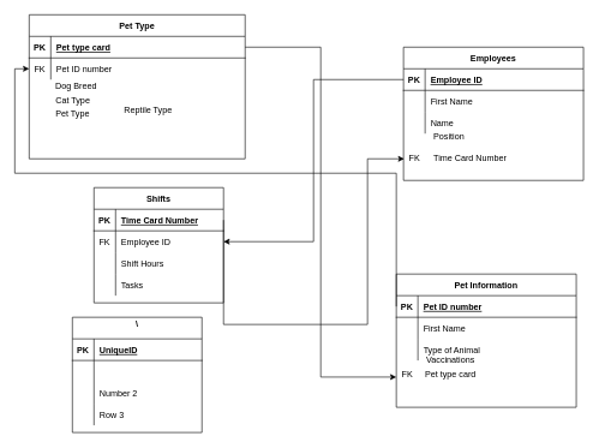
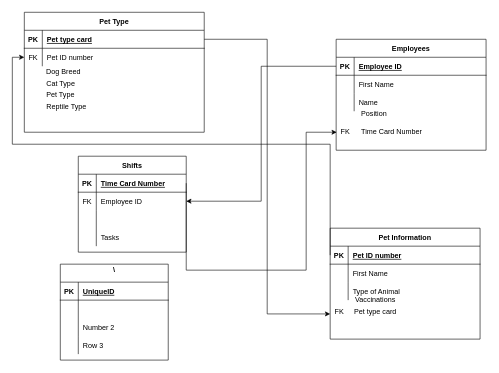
  <mxCell id="0" />
  <mxCell id="1" parent="0" />
  <mxCell id="2" value="Pet Information" style="shape=table;startSize=30;container=1;collapsible=1;childLayout=tableLayout;fixedRows=1;rowLines=0;fontStyle=1;align=center;resizeLast=1;" parent="1" vertex="1"><mxGeometry x="550" y="380" width="250" height="185" as="geometry" /></mxCell>
  <mxCell id="3" value="" style="shape=partialRectangle;collapsible=0;dropTarget=0;pointerEvents=0;fillColor=none;points=[[0,0.5],[1,0.5]];portConstraint=eastwest;top=0;left=0;right=0;bottom=1;" vertex="1" parent="2"><mxGeometry y="30" width="250" height="30" as="geometry" /></mxCell>
  <mxCell id="4" value="PK" style="shape=partialRectangle;overflow=hidden;connectable=0;fillColor=none;top=0;left=0;bottom=0;right=0;fontStyle=1;" vertex="1" parent="3"><mxGeometry width="30" height="30" as="geometry" /></mxCell>
  <mxCell id="5" value="Pet ID number" style="shape=partialRectangle;overflow=hidden;connectable=0;fillColor=none;top=0;left=0;bottom=0;right=0;align=left;spacingLeft=6;fontStyle=5;" vertex="1" parent="3"><mxGeometry x="30" width="220" height="30" as="geometry" /></mxCell>
  <mxCell id="6" value="" style="shape=partialRectangle;collapsible=0;dropTarget=0;pointerEvents=0;fillColor=none;points=[[0,0.5],[1,0.5]];portConstraint=eastwest;top=0;left=0;right=0;bottom=0;" parent="2" vertex="1"><mxGeometry y="60" width="250" height="30" as="geometry" /></mxCell>
  <mxCell id="7" value="" style="shape=partialRectangle;overflow=hidden;connectable=0;fillColor=none;top=0;left=0;bottom=0;right=0;" parent="6" vertex="1"><mxGeometry width="30" height="30" as="geometry" /></mxCell>
  <mxCell id="8" value="First Name" style="shape=partialRectangle;overflow=hidden;connectable=0;fillColor=none;top=0;left=0;bottom=0;right=0;align=left;spacingLeft=6;" parent="6" vertex="1"><mxGeometry x="30" width="220" height="30" as="geometry" /></mxCell>
  <mxCell id="9" value="" style="shape=partialRectangle;collapsible=0;dropTarget=0;pointerEvents=0;fillColor=none;points=[[0,0.5],[1,0.5]];portConstraint=eastwest;top=0;left=0;right=0;bottom=0;" parent="2" vertex="1"><mxGeometry y="90" width="250" height="30" as="geometry" /></mxCell>
  <mxCell id="10" value="" style="shape=partialRectangle;overflow=hidden;connectable=0;fillColor=none;top=0;left=0;bottom=0;right=0;" parent="9" vertex="1"><mxGeometry width="30" height="30" as="geometry" /></mxCell>
  <mxCell id="11" value="Type of Animal" style="shape=partialRectangle;overflow=hidden;connectable=0;fillColor=none;top=0;left=0;bottom=0;right=0;align=left;spacingLeft=6;" parent="9" vertex="1"><mxGeometry x="30" width="220" height="30" as="geometry" /></mxCell>
  <mxCell id="12" value="Pet Type" style="shape=table;startSize=30;container=1;collapsible=1;childLayout=tableLayout;fixedRows=1;rowLines=0;fontStyle=1;align=center;resizeLast=1;" parent="1" vertex="1"><mxGeometry x="40" y="20" width="300" height="200" as="geometry" /></mxCell>
  <mxCell id="13" value="" style="shape=partialRectangle;collapsible=0;dropTarget=0;pointerEvents=0;fillColor=none;points=[[0,0.5],[1,0.5]];portConstraint=eastwest;top=0;left=0;right=0;bottom=1;" parent="12" vertex="1"><mxGeometry y="30" width="300" height="30" as="geometry" /></mxCell>
  <mxCell id="14" value="PK" style="shape=partialRectangle;overflow=hidden;connectable=0;fillColor=none;top=0;left=0;bottom=0;right=0;fontStyle=1;" parent="13" vertex="1"><mxGeometry width="30" height="30" as="geometry" /></mxCell>
  <mxCell id="15" value="Pet type card" style="shape=partialRectangle;overflow=hidden;connectable=0;fillColor=none;top=0;left=0;bottom=0;right=0;align=left;spacingLeft=6;fontStyle=5;" parent="13" vertex="1"><mxGeometry x="30" width="270" height="30" as="geometry" /></mxCell>
  <mxCell id="16" value="" style="shape=partialRectangle;collapsible=0;dropTarget=0;pointerEvents=0;fillColor=none;points=[[0,0.5],[1,0.5]];portConstraint=eastwest;top=0;left=0;right=0;bottom=0;" parent="12" vertex="1"><mxGeometry y="60" width="300" height="30" as="geometry" /></mxCell>
  <mxCell id="17" value="FK" style="shape=partialRectangle;overflow=hidden;connectable=0;fillColor=none;top=0;left=0;bottom=0;right=0;" parent="16" vertex="1"><mxGeometry width="30" height="30" as="geometry" /></mxCell>
  <mxCell id="18" value="Pet ID number" style="shape=partialRectangle;overflow=hidden;connectable=0;fillColor=none;top=0;left=0;bottom=0;right=0;align=left;spacingLeft=6;" parent="16" vertex="1"><mxGeometry x="30" width="270" height="30" as="geometry" /></mxCell>
  <mxCell id="19" value="Dog Breed" style="text;html=1;align=center;verticalAlign=middle;resizable=0;points=[];autosize=1;" vertex="1" parent="1"><mxGeometry x="70" y="110" width="70" height="20" as="geometry" /></mxCell>
  <mxCell id="20" value="Employees" style="shape=table;startSize=30;container=1;collapsible=1;childLayout=tableLayout;fixedRows=1;rowLines=0;fontStyle=1;align=center;resizeLast=1;" parent="1" vertex="1"><mxGeometry x="560" y="65" width="250" height="185" as="geometry" /></mxCell>
  <mxCell id="21" value="" style="shape=partialRectangle;collapsible=0;dropTarget=0;pointerEvents=0;fillColor=none;points=[[0,0.5],[1,0.5]];portConstraint=eastwest;top=0;left=0;right=0;bottom=1;" parent="20" vertex="1"><mxGeometry y="30" width="250" height="30" as="geometry" /></mxCell>
  <mxCell id="22" value="PK" style="shape=partialRectangle;overflow=hidden;connectable=0;fillColor=none;top=0;left=0;bottom=0;right=0;fontStyle=1;" parent="21" vertex="1"><mxGeometry width="30" height="30" as="geometry" /></mxCell>
  <mxCell id="23" value="Employee ID" style="shape=partialRectangle;overflow=hidden;connectable=0;fillColor=none;top=0;left=0;bottom=0;right=0;align=left;spacingLeft=6;fontStyle=5;" parent="21" vertex="1"><mxGeometry x="30" width="220" height="30" as="geometry" /></mxCell>
  <mxCell id="24" value="" style="shape=partialRectangle;collapsible=0;dropTarget=0;pointerEvents=0;fillColor=none;points=[[0,0.5],[1,0.5]];portConstraint=eastwest;top=0;left=0;right=0;bottom=0;" parent="20" vertex="1"><mxGeometry y="60" width="250" height="30" as="geometry" /></mxCell>
  <mxCell id="25" value="" style="shape=partialRectangle;overflow=hidden;connectable=0;fillColor=none;top=0;left=0;bottom=0;right=0;" parent="24" vertex="1"><mxGeometry width="30" height="30" as="geometry" /></mxCell>
  <mxCell id="26" value="First Name" style="shape=partialRectangle;overflow=hidden;connectable=0;fillColor=none;top=0;left=0;bottom=0;right=0;align=left;spacingLeft=6;" parent="24" vertex="1"><mxGeometry x="30" width="220" height="30" as="geometry" /></mxCell>
  <mxCell id="27" value="" style="shape=partialRectangle;collapsible=0;dropTarget=0;pointerEvents=0;fillColor=none;points=[[0,0.5],[1,0.5]];portConstraint=eastwest;top=0;left=0;right=0;bottom=0;" parent="20" vertex="1"><mxGeometry y="90" width="250" height="30" as="geometry" /></mxCell>
  <mxCell id="28" value="" style="shape=partialRectangle;overflow=hidden;connectable=0;fillColor=none;top=0;left=0;bottom=0;right=0;" parent="27" vertex="1"><mxGeometry width="30" height="30" as="geometry" /></mxCell>
  <mxCell id="29" value="Name" style="shape=partialRectangle;overflow=hidden;connectable=0;fillColor=none;top=0;left=0;bottom=0;right=0;align=left;spacingLeft=6;" parent="27" vertex="1"><mxGeometry x="30" width="220" height="30" as="geometry" /></mxCell>
  <mxCell id="30" value="Vaccinations" style="text;html=1;align=left;verticalAlign=middle;resizable=0;points=[];autosize=1;" vertex="1" parent="1"><mxGeometry x="590" y="490" width="80" height="20" as="geometry" /></mxCell>
  <mxCell id="31" value="Position" style="text;html=1;align=left;verticalAlign=middle;resizable=0;points=[];autosize=1;" vertex="1" parent="1"><mxGeometry x="600" y="180" width="60" height="20" as="geometry" /></mxCell>
  <mxCell id="32" value="Time Card Number" style="text;html=1;align=left;verticalAlign=middle;resizable=0;points=[];autosize=1;" vertex="1" parent="1"><mxGeometry x="600" y="210" width="120" height="20" as="geometry" /></mxCell>
  <mxCell id="33" value="FK" style="text;html=1;align=center;verticalAlign=middle;resizable=0;points=[];autosize=1;" vertex="1" parent="1"><mxGeometry x="560" y="210" width="30" height="20" as="geometry" /></mxCell>
  <mxCell id="34" style="edgeStyle=orthogonalEdgeStyle;rounded=0;orthogonalLoop=1;jettySize=auto;html=1;exitX=1;exitY=0.5;exitDx=0;exitDy=0;entryX=0.033;entryY=0.5;entryDx=0;entryDy=0;entryPerimeter=0;" edge="1" parent="1" source="44" target="33"><mxGeometry relative="1" as="geometry"><Array as="points"><mxPoint x="510" y="450" /><mxPoint x="510" y="220" /></Array></mxGeometry></mxCell>
  <mxCell id="35" style="edgeStyle=orthogonalEdgeStyle;rounded=0;orthogonalLoop=1;jettySize=auto;html=1;exitX=0;exitY=0.5;exitDx=0;exitDy=0;entryX=0;entryY=0.5;entryDx=0;entryDy=0;" edge="1" parent="1" source="3" target="16"><mxGeometry relative="1" as="geometry"><mxPoint x="20" y="140" as="targetPoint" /><Array as="points"><mxPoint x="550" y="240" /><mxPoint x="20" y="240" /><mxPoint x="20" y="95" /></Array></mxGeometry></mxCell>
  <mxCell id="36" style="edgeStyle=orthogonalEdgeStyle;rounded=0;orthogonalLoop=1;jettySize=auto;html=1;exitX=0;exitY=0.5;exitDx=0;exitDy=0;entryX=1;entryY=0.5;entryDx=0;entryDy=0;" edge="1" parent="1" source="21" target="47"><mxGeometry relative="1" as="geometry" /></mxCell>
  <mxCell id="37" value="Cat Type" style="text;html=1;align=left;verticalAlign=middle;resizable=0;points=[];autosize=1;" vertex="1" parent="1"><mxGeometry x="75" y="130" width="60" height="20" as="geometry" /></mxCell>
  <mxCell id="38" value="Pet type card" style="text;html=1;align=center;verticalAlign=middle;resizable=0;points=[];autosize=1;" vertex="1" parent="1"><mxGeometry x="580" y="510" width="90" height="20" as="geometry" /></mxCell>
  <mxCell id="39" value="FK" style="text;html=1;align=center;verticalAlign=middle;resizable=0;points=[];autosize=1;" vertex="1" parent="1"><mxGeometry x="550" y="510" width="30" height="20" as="geometry" /></mxCell>
  <mxCell id="40" value="Pet Type" style="text;html=1;align=center;verticalAlign=middle;resizable=0;points=[];autosize=1;" vertex="1" parent="1"><mxGeometry x="70" y="147.5" width="60" height="20" as="geometry" /></mxCell>
- <mxCell id="41" value="Reptile Type" style="text;html=1;align=center;verticalAlign=middle;resizable=0;points=[];autosize=1;" vertex="1" parent="1"><mxGeometry x="165" y="142.5" width="80" height="20" as="geometry" /></mxCell>
+ <mxCell id="41" value="Reptile Type" style="text;html=1;align=center;verticalAlign=middle;resizable=0;points=[];autosize=1;" vertex="1" parent="1"><mxGeometry x="70" y="167.5" width="80" height="20" as="geometry" /></mxCell>
  <mxCell id="42" style="edgeStyle=orthogonalEdgeStyle;rounded=0;orthogonalLoop=1;jettySize=auto;html=1;exitX=1;exitY=0.5;exitDx=0;exitDy=0;entryX=0;entryY=0.65;entryDx=0;entryDy=0;entryPerimeter=0;" edge="1" parent="1" source="13" target="39"><mxGeometry relative="1" as="geometry" /></mxCell>
  <mxCell id="43" value="Shifts" style="shape=table;startSize=30;container=1;collapsible=1;childLayout=tableLayout;fixedRows=1;rowLines=0;fontStyle=1;align=center;resizeLast=1;" vertex="1" parent="1"><mxGeometry x="130" y="260" width="180" height="160" as="geometry" /></mxCell>
  <mxCell id="44" value="" style="shape=partialRectangle;collapsible=0;dropTarget=0;pointerEvents=0;fillColor=none;top=0;left=0;bottom=1;right=0;points=[[0,0.5],[1,0.5]];portConstraint=eastwest;" vertex="1" parent="43"><mxGeometry y="30" width="180" height="30" as="geometry" /></mxCell>
  <mxCell id="45" value="PK" style="shape=partialRectangle;connectable=0;fillColor=none;top=0;left=0;bottom=0;right=0;fontStyle=1;overflow=hidden;" vertex="1" parent="44"><mxGeometry width="30" height="30" as="geometry" /></mxCell>
  <mxCell id="46" value="Time Card Number" style="shape=partialRectangle;connectable=0;fillColor=none;top=0;left=0;bottom=0;right=0;align=left;spacingLeft=6;fontStyle=5;overflow=hidden;" vertex="1" parent="44"><mxGeometry x="30" width="150" height="30" as="geometry" /></mxCell>
  <mxCell id="47" value="" style="shape=partialRectangle;collapsible=0;dropTarget=0;pointerEvents=0;fillColor=none;top=0;left=0;bottom=0;right=0;points=[[0,0.5],[1,0.5]];portConstraint=eastwest;" vertex="1" parent="43"><mxGeometry y="60" width="180" height="30" as="geometry" /></mxCell>
  <mxCell id="48" value="FK" style="shape=partialRectangle;connectable=0;fillColor=none;top=0;left=0;bottom=0;right=0;editable=1;overflow=hidden;" vertex="1" parent="47"><mxGeometry width="30" height="30" as="geometry" /></mxCell>
  <mxCell id="49" value="Employee ID" style="shape=partialRectangle;connectable=0;fillColor=none;top=0;left=0;bottom=0;right=0;align=left;spacingLeft=6;overflow=hidden;" vertex="1" parent="47"><mxGeometry x="30" width="150" height="30" as="geometry" /></mxCell>
  <mxCell id="50" value="" style="shape=partialRectangle;collapsible=0;dropTarget=0;pointerEvents=0;fillColor=none;top=0;left=0;bottom=0;right=0;points=[[0,0.5],[1,0.5]];portConstraint=eastwest;" vertex="1" parent="43"><mxGeometry y="90" width="180" height="30" as="geometry" /></mxCell>
  <mxCell id="51" value="" style="shape=partialRectangle;connectable=0;fillColor=none;top=0;left=0;bottom=0;right=0;editable=1;overflow=hidden;" vertex="1" parent="50"><mxGeometry width="30" height="30" as="geometry" /></mxCell>
- <mxCell id="52" value="Shift Hours" style="shape=partialRectangle;connectable=0;fillColor=none;top=0;left=0;bottom=0;right=0;align=left;spacingLeft=6;overflow=hidden;" vertex="1" parent="50"><mxGeometry x="30" width="150" height="30" as="geometry" /></mxCell>
  <mxCell id="53" value="" style="shape=partialRectangle;collapsible=0;dropTarget=0;pointerEvents=0;fillColor=none;top=0;left=0;bottom=0;right=0;points=[[0,0.5],[1,0.5]];portConstraint=eastwest;" vertex="1" parent="43"><mxGeometry y="120" width="180" height="30" as="geometry" /></mxCell>
  <mxCell id="54" value="" style="shape=partialRectangle;connectable=0;fillColor=none;top=0;left=0;bottom=0;right=0;editable=1;overflow=hidden;" vertex="1" parent="53"><mxGeometry width="30" height="30" as="geometry" /></mxCell>
  <mxCell id="55" value="Tasks" style="shape=partialRectangle;connectable=0;fillColor=none;top=0;left=0;bottom=0;right=0;align=left;spacingLeft=6;overflow=hidden;" vertex="1" parent="53"><mxGeometry x="30" width="150" height="30" as="geometry" /></mxCell>
  <mxCell id="56" value="\&#10;" style="shape=table;startSize=30;container=1;collapsible=1;childLayout=tableLayout;fixedRows=1;rowLines=0;fontStyle=1;align=center;resizeLast=1;" vertex="1" parent="1"><mxGeometry x="100" y="440" width="180" height="160" as="geometry" /></mxCell>
  <mxCell id="57" value="" style="shape=partialRectangle;collapsible=0;dropTarget=0;pointerEvents=0;fillColor=none;top=0;left=0;bottom=1;right=0;points=[[0,0.5],[1,0.5]];portConstraint=eastwest;" vertex="1" parent="56"><mxGeometry y="30" width="180" height="30" as="geometry" /></mxCell>
  <mxCell id="58" value="PK" style="shape=partialRectangle;connectable=0;fillColor=none;top=0;left=0;bottom=0;right=0;fontStyle=1;overflow=hidden;" vertex="1" parent="57"><mxGeometry width="30" height="30" as="geometry" /></mxCell>
  <mxCell id="59" value="UniqueID" style="shape=partialRectangle;connectable=0;fillColor=none;top=0;left=0;bottom=0;right=0;align=left;spacingLeft=6;fontStyle=5;overflow=hidden;" vertex="1" parent="57"><mxGeometry x="30" width="150" height="30" as="geometry" /></mxCell>
  <mxCell id="60" value="" style="shape=partialRectangle;collapsible=0;dropTarget=0;pointerEvents=0;fillColor=none;top=0;left=0;bottom=0;right=0;points=[[0,0.5],[1,0.5]];portConstraint=eastwest;" vertex="1" parent="56"><mxGeometry y="60" width="180" height="30" as="geometry" /></mxCell>
  <mxCell id="61" value="" style="shape=partialRectangle;connectable=0;fillColor=none;top=0;left=0;bottom=0;right=0;editable=1;overflow=hidden;" vertex="1" parent="60"><mxGeometry width="30" height="30" as="geometry" /></mxCell>
  <mxCell id="62" value="" style="shape=partialRectangle;collapsible=0;dropTarget=0;pointerEvents=0;fillColor=none;top=0;left=0;bottom=0;right=0;points=[[0,0.5],[1,0.5]];portConstraint=eastwest;" vertex="1" parent="56"><mxGeometry y="90" width="180" height="30" as="geometry" /></mxCell>
  <mxCell id="63" value="" style="shape=partialRectangle;connectable=0;fillColor=none;top=0;left=0;bottom=0;right=0;editable=1;overflow=hidden;" vertex="1" parent="62"><mxGeometry width="30" height="30" as="geometry" /></mxCell>
  <mxCell id="64" value="Number 2" style="shape=partialRectangle;connectable=0;fillColor=none;top=0;left=0;bottom=0;right=0;align=left;spacingLeft=6;overflow=hidden;" vertex="1" parent="62"><mxGeometry x="30" width="150" height="30" as="geometry" /></mxCell>
  <mxCell id="65" value="" style="shape=partialRectangle;collapsible=0;dropTarget=0;pointerEvents=0;fillColor=none;top=0;left=0;bottom=0;right=0;points=[[0,0.5],[1,0.5]];portConstraint=eastwest;" vertex="1" parent="56"><mxGeometry y="120" width="180" height="30" as="geometry" /></mxCell>
  <mxCell id="66" value="" style="shape=partialRectangle;connectable=0;fillColor=none;top=0;left=0;bottom=0;right=0;editable=1;overflow=hidden;" vertex="1" parent="65"><mxGeometry width="30" height="30" as="geometry" /></mxCell>
  <mxCell id="67" value="Row 3" style="shape=partialRectangle;connectable=0;fillColor=none;top=0;left=0;bottom=0;right=0;align=left;spacingLeft=6;overflow=hidden;" vertex="1" parent="65"><mxGeometry x="30" width="150" height="30" as="geometry" /></mxCell>
